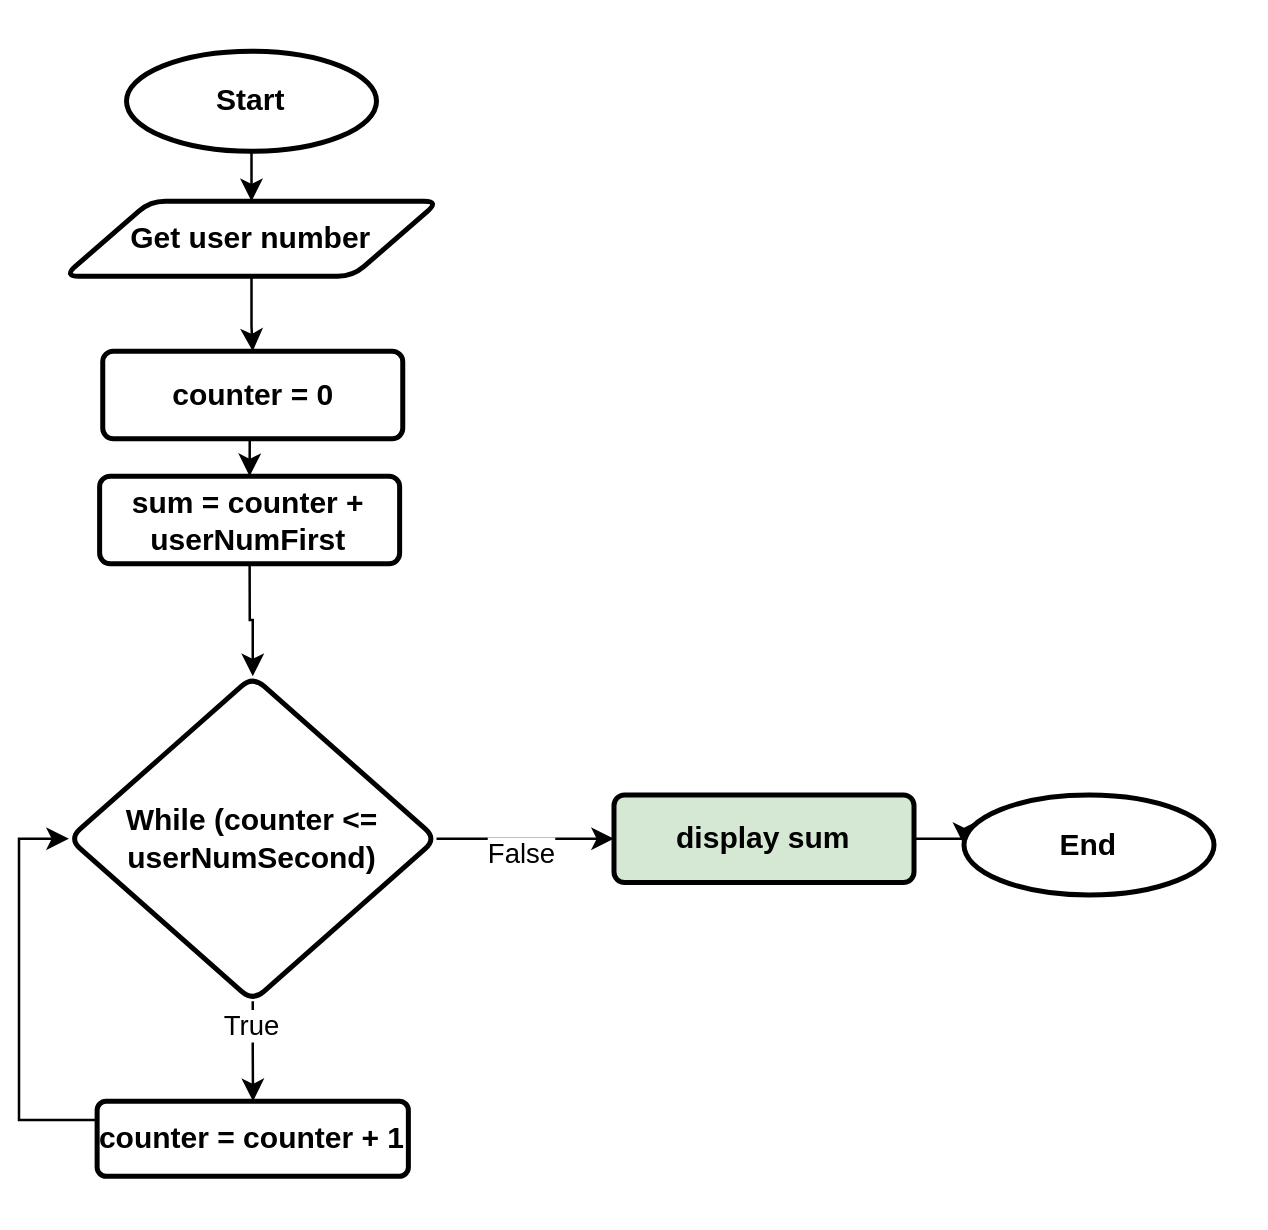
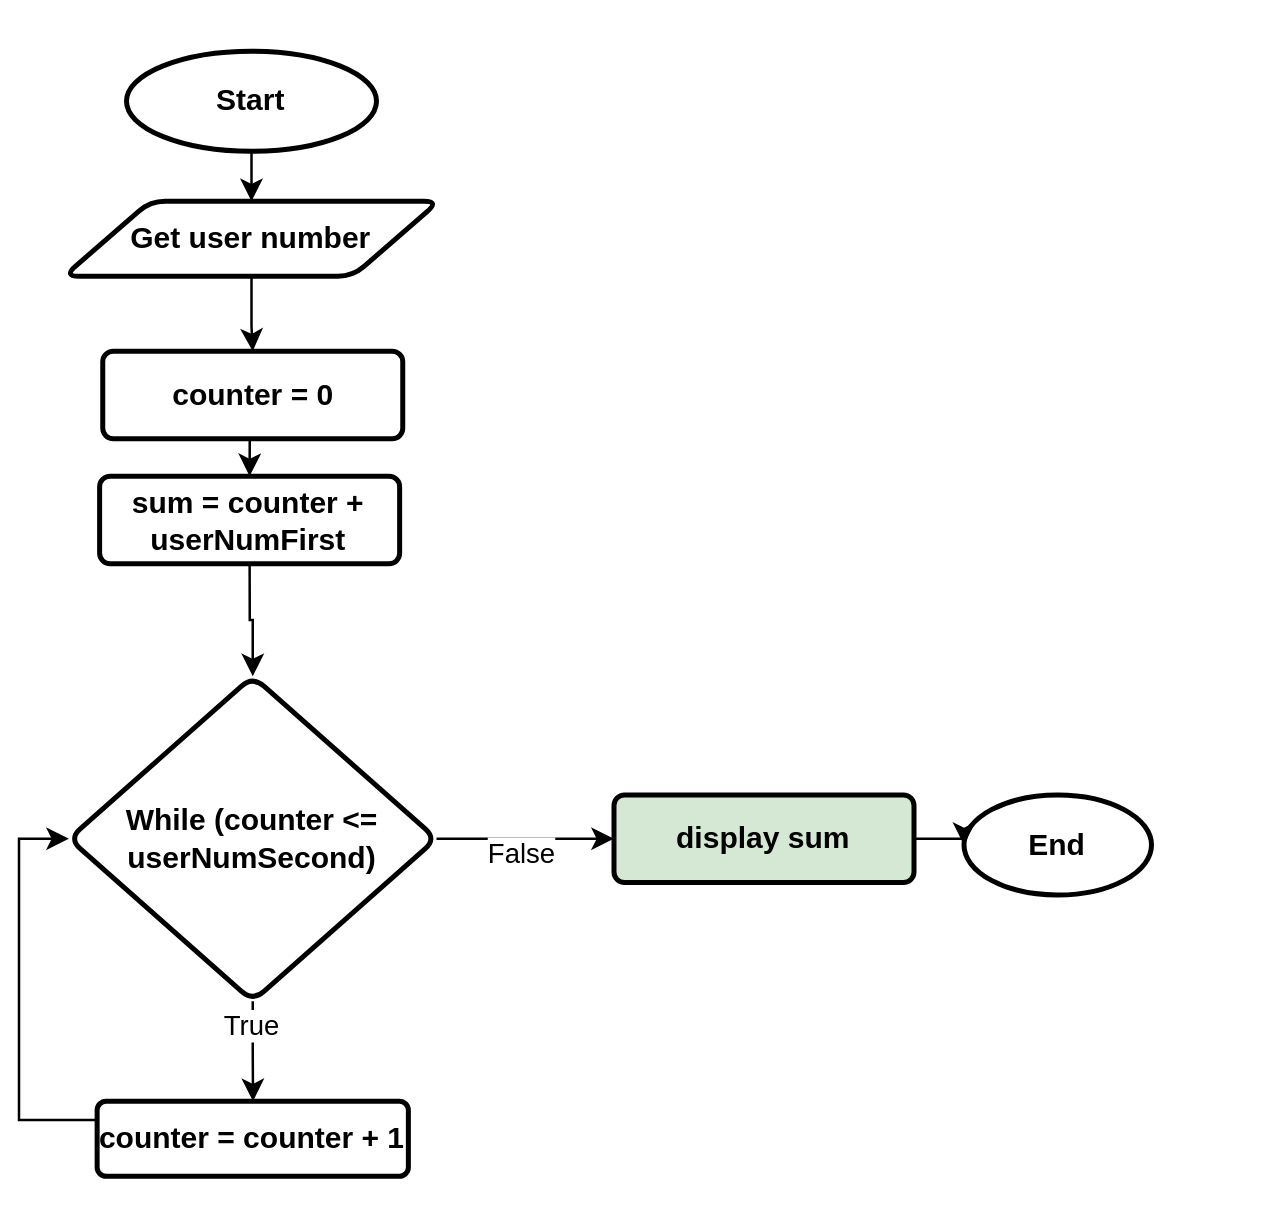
  <mxCell id="0" />
  <mxCell id="1" parent="0" />
  <mxCell id="2" style="edgeStyle=orthogonalEdgeStyle;rounded=0;orthogonalLoop=1;jettySize=auto;html=1;exitX=0.5;exitY=1;exitDx=0;exitDy=0;exitPerimeter=0;entryX=0.5;entryY=0;entryDx=0;entryDy=0;" edge="1" parent="1" source="3" target="5"><mxGeometry relative="1" as="geometry" /></mxCell>
  <mxCell id="3" value="&lt;b&gt;Start&lt;/b&gt;" style="strokeWidth=2;html=1;shape=mxgraph.flowchart.start_1;whiteSpace=wrap;" vertex="1" parent="1"><mxGeometry x="45" y="20" width="100" height="40" as="geometry" /></mxCell>
  <mxCell id="4" value="" style="edgeStyle=orthogonalEdgeStyle;rounded=0;orthogonalLoop=1;jettySize=auto;html=1;" edge="1" parent="1" source="5" target="7"><mxGeometry relative="1" as="geometry" /></mxCell>
  <mxCell id="5" value="&lt;b&gt;Get user number&lt;/b&gt;" style="shape=parallelogram;html=1;strokeWidth=2;perimeter=parallelogramPerimeter;whiteSpace=wrap;rounded=1;arcSize=12;size=0.23;" vertex="1" parent="1"><mxGeometry x="20" y="80" width="150" height="30" as="geometry" /></mxCell>
  <mxCell id="6" style="edgeStyle=orthogonalEdgeStyle;rounded=0;orthogonalLoop=1;jettySize=auto;html=1;exitX=0.5;exitY=1;exitDx=0;exitDy=0;entryX=0.5;entryY=0;entryDx=0;entryDy=0;" edge="1" parent="1" source="7" target="17"><mxGeometry relative="1" as="geometry" /></mxCell>
  <mxCell id="7" value="&lt;b&gt;counter = 0&lt;/b&gt;" style="whiteSpace=wrap;html=1;strokeWidth=2;rounded=1;arcSize=12;" vertex="1" parent="1"><mxGeometry x="35.5" y="140" width="120" height="35" as="geometry" /></mxCell>
  <mxCell id="8" value="" style="edgeStyle=orthogonalEdgeStyle;rounded=0;orthogonalLoop=1;jettySize=auto;html=1;" edge="1" parent="1" source="12" target="14"><mxGeometry relative="1" as="geometry" /></mxCell>
  <mxCell id="9" value="True" style="edgeLabel;html=1;align=center;verticalAlign=middle;resizable=0;points=[];" vertex="1" connectable="0" parent="8"><mxGeometry x="-0.551" y="-1" relative="1" as="geometry"><mxPoint as="offset" /></mxGeometry></mxCell>
  <mxCell id="10" value="" style="edgeStyle=orthogonalEdgeStyle;rounded=0;orthogonalLoop=1;jettySize=auto;html=1;" edge="1" parent="1" source="12" target="15"><mxGeometry relative="1" as="geometry" /></mxCell>
  <mxCell id="11" value="False" style="edgeLabel;html=1;align=center;verticalAlign=middle;resizable=0;points=[];" vertex="1" connectable="0" parent="10"><mxGeometry x="-0.07" y="-5" relative="1" as="geometry"><mxPoint as="offset" /></mxGeometry></mxCell>
  <mxCell id="12" value="&lt;b&gt;While (counter &amp;lt;= userNumSecond)&lt;/b&gt;" style="rhombus;whiteSpace=wrap;html=1;strokeWidth=2;rounded=1;arcSize=12;" vertex="1" parent="1"><mxGeometry x="22" y="270" width="147" height="130" as="geometry" /></mxCell>
  <mxCell id="13" style="edgeStyle=orthogonalEdgeStyle;rounded=0;orthogonalLoop=1;jettySize=auto;html=1;exitX=0;exitY=0.25;exitDx=0;exitDy=0;entryX=0;entryY=0.5;entryDx=0;entryDy=0;" edge="1" parent="1" source="14" target="12"><mxGeometry relative="1" as="geometry"><mxPoint x="-40" y="260" as="targetPoint" /></mxGeometry></mxCell>
  <mxCell id="14" value="&lt;b&gt;counter = counter + 1&lt;/b&gt;" style="whiteSpace=wrap;html=1;strokeWidth=2;rounded=1;arcSize=12;" vertex="1" parent="1"><mxGeometry x="33.25" y="440" width="124.5" height="30" as="geometry" /></mxCell>
  <mxCell id="15" value="&lt;b&gt;display sum&lt;/b&gt;" style="whiteSpace=wrap;html=1;strokeWidth=2;rounded=1;arcSize=12;fillColor=#d5e8d4;" vertex="1" parent="1"><mxGeometry x="240" y="317.5" width="120" height="35" as="geometry" /></mxCell>
  <mxCell id="16" style="edgeStyle=orthogonalEdgeStyle;rounded=0;orthogonalLoop=1;jettySize=auto;html=1;exitX=0.5;exitY=1;exitDx=0;exitDy=0;entryX=0.5;entryY=0;entryDx=0;entryDy=0;" edge="1" parent="1" source="17" target="12"><mxGeometry relative="1" as="geometry" /></mxCell>
  <mxCell id="17" value="&lt;b&gt;sum = counter + userNumFirst&lt;/b&gt;" style="whiteSpace=wrap;html=1;strokeWidth=2;rounded=1;arcSize=12;" vertex="1" parent="1"><mxGeometry x="34.25" y="190" width="120" height="35" as="geometry" /></mxCell>
- <mxCell id="18" value="&lt;b&gt;End&lt;/b&gt;" style="strokeWidth=2;html=1;shape=mxgraph.flowchart.start_1;whiteSpace=wrap;" vertex="1" parent="1"><mxGeometry x="380" y="317.5" width="100" height="40" as="geometry" /></mxCell>
+ <mxCell id="18" value="&lt;b&gt;End&lt;/b&gt;" style="strokeWidth=2;html=1;shape=mxgraph.flowchart.start_1;whiteSpace=wrap;" vertex="1" parent="1"><mxGeometry x="380" y="317.5" width="75" height="40" as="geometry" /></mxCell>
  <mxCell id="19" style="edgeStyle=orthogonalEdgeStyle;rounded=0;orthogonalLoop=1;jettySize=auto;html=1;exitX=1;exitY=0.5;exitDx=0;exitDy=0;entryX=0;entryY=0.5;entryDx=0;entryDy=0;entryPerimeter=0;" edge="1" parent="1" source="15" target="18"><mxGeometry relative="1" as="geometry" /></mxCell>
